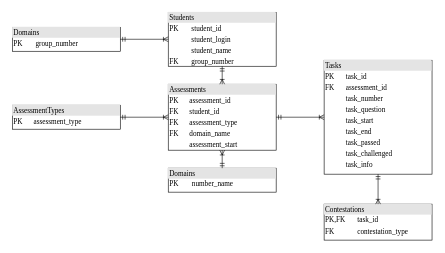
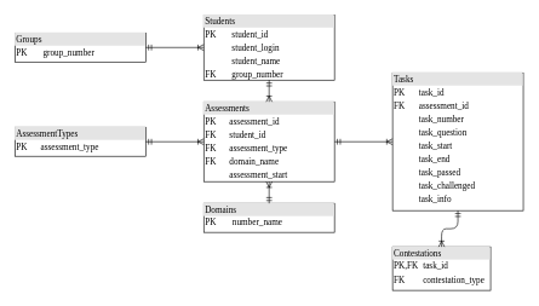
  <mxCell id="0" />
  <mxCell id="1" parent="0" />
- <mxCell id="2" value="&lt;div style=&quot;box-sizing:border-box;width:100%;background:#e4e4e4;padding:2px;&quot;&gt;Domains&lt;/div&gt;&lt;table style=&quot;width:100%;font-size:1em;&quot; cellpadding=&quot;2&quot; cellspacing=&quot;0&quot;&gt;&lt;tbody&gt;&lt;tr&gt;&lt;td&gt;PK&lt;/td&gt;&lt;td&gt;group_number&lt;/td&gt;&lt;/tr&gt;&lt;/tbody&gt;&lt;/table&gt;" style="verticalAlign=top;align=left;overflow=fill;html=1;rounded=0;shadow=0;comic=0;labelBackgroundColor=none;strokeWidth=1;fontFamily=Verdana;fontSize=12" parent="1" vertex="1"><mxGeometry x="20" y="45" width="180" height="40" as="geometry" /></mxCell>
+ <mxCell id="2" value="&lt;div style=&quot;box-sizing:border-box;width:100%;background:#e4e4e4;padding:2px;&quot;&gt;Groups&lt;/div&gt;&lt;table style=&quot;width:100%;font-size:1em;&quot; cellpadding=&quot;2&quot; cellspacing=&quot;0&quot;&gt;&lt;tbody&gt;&lt;tr&gt;&lt;td&gt;PK&lt;/td&gt;&lt;td&gt;group_number&lt;/td&gt;&lt;/tr&gt;&lt;/tbody&gt;&lt;/table&gt;" style="verticalAlign=top;align=left;overflow=fill;html=1;rounded=0;shadow=0;comic=0;labelBackgroundColor=none;strokeWidth=1;fontFamily=Verdana;fontSize=12" parent="1" vertex="1"><mxGeometry x="20" y="45" width="180" height="40" as="geometry" /></mxCell>
  <mxCell id="3" value="&lt;div style=&quot;box-sizing:border-box;width:100%;background:#e4e4e4;padding:2px;&quot;&gt;Students&lt;/div&gt;&lt;table style=&quot;width:100%;font-size:1em;&quot; cellpadding=&quot;2&quot; cellspacing=&quot;0&quot;&gt;&lt;tbody&gt;&lt;tr&gt;&lt;td&gt;PK&lt;/td&gt;&lt;td&gt;student_id&lt;/td&gt;&lt;/tr&gt;&lt;tr&gt;&lt;td&gt;&lt;br&gt;&lt;/td&gt;&lt;td&gt;student_login&lt;/td&gt;&lt;/tr&gt;&lt;tr&gt;&lt;td&gt;&lt;br&gt;&lt;/td&gt;&lt;td&gt;student_name&lt;/td&gt;&lt;/tr&gt;&lt;tr&gt;&lt;td&gt;FK&lt;/td&gt;&lt;td&gt;group_number&lt;/td&gt;&lt;/tr&gt;&lt;/tbody&gt;&lt;/table&gt;" style="verticalAlign=top;align=left;overflow=fill;html=1;rounded=0;shadow=0;comic=0;labelBackgroundColor=none;strokeWidth=1;fontFamily=Verdana;fontSize=12" parent="1" vertex="1"><mxGeometry x="280" y="20" width="180" height="90" as="geometry" /></mxCell>
  <mxCell id="4" value="" style="edgeStyle=orthogonalEdgeStyle;html=1;endArrow=ERoneToMany;startArrow=ERmandOne;labelBackgroundColor=none;fontFamily=Verdana;fontSize=12;align=left;" parent="1" source="2" target="3" edge="1"><mxGeometry width="100" height="100" relative="1" as="geometry"><mxPoint x="260" y="310" as="sourcePoint" /><mxPoint x="360" y="210" as="targetPoint" /></mxGeometry></mxCell>
  <mxCell id="5" value="&lt;div style=&quot;box-sizing:border-box;width:100%;background:#e4e4e4;padding:2px;&quot;&gt;Assessments&lt;/div&gt;&lt;table style=&quot;width:100%;font-size:1em;&quot; cellpadding=&quot;2&quot; cellspacing=&quot;0&quot;&gt;&lt;tbody&gt;&lt;tr&gt;&lt;td&gt;PK&lt;/td&gt;&lt;td&gt;assessment_id&lt;/td&gt;&lt;/tr&gt;&lt;tr&gt;&lt;td&gt;FK&lt;/td&gt;&lt;td&gt;student_id&lt;/td&gt;&lt;/tr&gt;&lt;tr&gt;&lt;td&gt;FK&lt;/td&gt;&lt;td&gt;assessment_type&lt;/td&gt;&lt;/tr&gt;&lt;tr&gt;&lt;td&gt;FK&lt;/td&gt;&lt;td&gt;domain_name&lt;/td&gt;&lt;/tr&gt;&lt;tr&gt;&lt;td&gt;&lt;br&gt;&lt;/td&gt;&lt;td&gt;assessment_start&lt;/td&gt;&lt;/tr&gt;&lt;/tbody&gt;&lt;/table&gt;" style="verticalAlign=top;align=left;overflow=fill;html=1;rounded=0;shadow=0;comic=0;labelBackgroundColor=none;strokeWidth=1;fontFamily=Verdana;fontSize=12" parent="1" vertex="1"><mxGeometry x="280" y="140" width="180" height="110" as="geometry" /></mxCell>
  <mxCell id="6" value="" style="edgeStyle=orthogonalEdgeStyle;html=1;endArrow=ERoneToMany;startArrow=ERmandOne;labelBackgroundColor=none;fontFamily=Verdana;fontSize=12;align=left;" parent="1" source="3" target="5" edge="1"><mxGeometry width="100" height="100" relative="1" as="geometry"><mxPoint x="210" y="75" as="sourcePoint" /><mxPoint x="290" y="75" as="targetPoint" /></mxGeometry></mxCell>
  <mxCell id="7" value="&lt;div style=&quot;box-sizing:border-box;width:100%;background:#e4e4e4;padding:2px;&quot;&gt;AssessmentTypes&lt;/div&gt;&lt;table style=&quot;width:100%;font-size:1em;&quot; cellpadding=&quot;2&quot; cellspacing=&quot;0&quot;&gt;&lt;tbody&gt;&lt;tr&gt;&lt;td&gt;PK&lt;/td&gt;&lt;td&gt;assessment_type&lt;/td&gt;&lt;/tr&gt;&lt;/tbody&gt;&lt;/table&gt;" style="verticalAlign=top;align=left;overflow=fill;html=1;rounded=0;shadow=0;comic=0;labelBackgroundColor=none;strokeWidth=1;fontFamily=Verdana;fontSize=12" parent="1" vertex="1"><mxGeometry x="20" y="175" width="180" height="40" as="geometry" /></mxCell>
  <mxCell id="8" value="" style="edgeStyle=orthogonalEdgeStyle;html=1;endArrow=ERoneToMany;startArrow=ERmandOne;labelBackgroundColor=none;fontFamily=Verdana;fontSize=12;align=left;" parent="1" source="7" target="5" edge="1"><mxGeometry width="100" height="100" relative="1" as="geometry"><mxPoint x="210" y="75" as="sourcePoint" /><mxPoint x="290" y="75" as="targetPoint" /></mxGeometry></mxCell>
  <mxCell id="9" value="&lt;div style=&quot;box-sizing:border-box;width:100%;background:#e4e4e4;padding:2px;&quot;&gt;Domains&lt;/div&gt;&lt;table style=&quot;width:100%;font-size:1em;&quot; cellpadding=&quot;2&quot; cellspacing=&quot;0&quot;&gt;&lt;tbody&gt;&lt;tr&gt;&lt;td&gt;PK&lt;/td&gt;&lt;td&gt;number_name&lt;/td&gt;&lt;/tr&gt;&lt;/tbody&gt;&lt;/table&gt;" style="verticalAlign=top;align=left;overflow=fill;html=1;rounded=0;shadow=0;comic=0;labelBackgroundColor=none;strokeWidth=1;fontFamily=Verdana;fontSize=12" parent="1" vertex="1"><mxGeometry x="280" y="280" width="180" height="40" as="geometry" /></mxCell>
  <mxCell id="10" value="" style="edgeStyle=orthogonalEdgeStyle;html=1;endArrow=ERoneToMany;startArrow=ERmandOne;labelBackgroundColor=none;fontFamily=Verdana;fontSize=12;align=left;" parent="1" source="9" target="5" edge="1"><mxGeometry width="100" height="100" relative="1" as="geometry"><mxPoint x="380" y="170" as="sourcePoint" /><mxPoint x="530" y="290" as="targetPoint" /></mxGeometry></mxCell>
  <mxCell id="11" value="&lt;div style=&quot;box-sizing:border-box;width:100%;background:#e4e4e4;padding:2px;&quot;&gt;Tasks&lt;/div&gt;&lt;table style=&quot;width:100%;font-size:1em;&quot; cellpadding=&quot;2&quot; cellspacing=&quot;0&quot;&gt;&lt;tbody&gt;&lt;tr&gt;&lt;td&gt;PK&lt;/td&gt;&lt;td&gt;task_id&lt;/td&gt;&lt;/tr&gt;&lt;tr&gt;&lt;td&gt;FK&lt;/td&gt;&lt;td&gt;assessment_id&lt;/td&gt;&lt;/tr&gt;&lt;tr&gt;&lt;td&gt;&lt;br&gt;&lt;/td&gt;&lt;td&gt;task_number&lt;/td&gt;&lt;/tr&gt;&lt;tr&gt;&lt;td&gt;&lt;br&gt;&lt;/td&gt;&lt;td&gt;task_question&lt;/td&gt;&lt;/tr&gt;&lt;tr&gt;&lt;td&gt;&lt;br&gt;&lt;/td&gt;&lt;td&gt;task_start&lt;/td&gt;&lt;/tr&gt;&lt;tr&gt;&lt;td&gt;&lt;br&gt;&lt;/td&gt;&lt;td&gt;task_end&lt;/td&gt;&lt;/tr&gt;&lt;tr&gt;&lt;td&gt;&lt;br&gt;&lt;/td&gt;&lt;td&gt;task_passed&lt;/td&gt;&lt;/tr&gt;&lt;tr&gt;&lt;td&gt;&lt;br&gt;&lt;/td&gt;&lt;td&gt;task_challenged&lt;/td&gt;&lt;/tr&gt;&lt;tr&gt;&lt;td&gt;&lt;br&gt;&lt;/td&gt;&lt;td&gt;task_info&lt;/td&gt;&lt;/tr&gt;&lt;/tbody&gt;&lt;/table&gt;" style="verticalAlign=top;align=left;overflow=fill;html=1;rounded=0;shadow=0;comic=0;labelBackgroundColor=none;strokeWidth=1;fontFamily=Verdana;fontSize=12" parent="1" vertex="1"><mxGeometry x="540" y="100" width="180" height="190" as="geometry" /></mxCell>
  <mxCell id="12" value="" style="edgeStyle=orthogonalEdgeStyle;html=1;endArrow=ERoneToMany;startArrow=ERmandOne;labelBackgroundColor=none;fontFamily=Verdana;fontSize=12;align=left;fontStyle=4" parent="1" source="5" target="11" edge="1"><mxGeometry width="100" height="100" relative="1" as="geometry"><mxPoint x="380" y="300" as="sourcePoint" /><mxPoint x="380" y="260" as="targetPoint" /></mxGeometry></mxCell>
- <mxCell id="13" value="&lt;div style=&quot;box-sizing:border-box;width:100%;background:#e4e4e4;padding:2px;&quot;&gt;Contestations&lt;/div&gt;&lt;table style=&quot;width:100%;font-size:1em;&quot; cellpadding=&quot;2&quot; cellspacing=&quot;0&quot;&gt;&lt;tbody&gt;&lt;tr&gt;&lt;td&gt;PK,FK&lt;/td&gt;&lt;td&gt;task_id&lt;/td&gt;&lt;/tr&gt;&lt;tr&gt;&lt;td&gt;FK&lt;/td&gt;&lt;td&gt;contestation_type&lt;/td&gt;&lt;/tr&gt;&lt;/tbody&gt;&lt;/table&gt;" style="verticalAlign=top;align=left;overflow=fill;html=1;rounded=0;shadow=0;comic=0;labelBackgroundColor=none;strokeWidth=1;fontFamily=Verdana;fontSize=12" parent="1" vertex="1"><mxGeometry x="540" y="340" width="180" height="60" as="geometry" /></mxCell>
+ <mxCell id="13" value="&lt;div style=&quot;box-sizing:border-box;width:100%;background:#e4e4e4;padding:2px;&quot;&gt;Contestations&lt;/div&gt;&lt;table style=&quot;width:100%;font-size:1em;&quot; cellpadding=&quot;2&quot; cellspacing=&quot;0&quot;&gt;&lt;tbody&gt;&lt;tr&gt;&lt;td&gt;PK,FK&lt;/td&gt;&lt;td&gt;task_id&lt;/td&gt;&lt;/tr&gt;&lt;tr&gt;&lt;td&gt;FK&lt;/td&gt;&lt;td&gt;contestation_type&lt;/td&gt;&lt;/tr&gt;&lt;/tbody&gt;&lt;/table&gt;" style="verticalAlign=top;align=left;overflow=fill;html=1;rounded=0;shadow=0;comic=0;labelBackgroundColor=none;strokeWidth=1;fontFamily=Verdana;fontSize=12" parent="1" vertex="1"><mxGeometry x="540" y="340" width="135" height="60" as="geometry" /></mxCell>
  <mxCell id="14" value="" style="edgeStyle=orthogonalEdgeStyle;html=1;endArrow=ERoneToMany;startArrow=ERmandOne;labelBackgroundColor=none;fontFamily=Verdana;fontSize=12;align=left;fontStyle=4" parent="1" source="11" target="13" edge="1"><mxGeometry width="100" height="100" relative="1" as="geometry"><mxPoint x="470" y="215" as="sourcePoint" /><mxPoint x="550" y="215" as="targetPoint" /></mxGeometry></mxCell>
